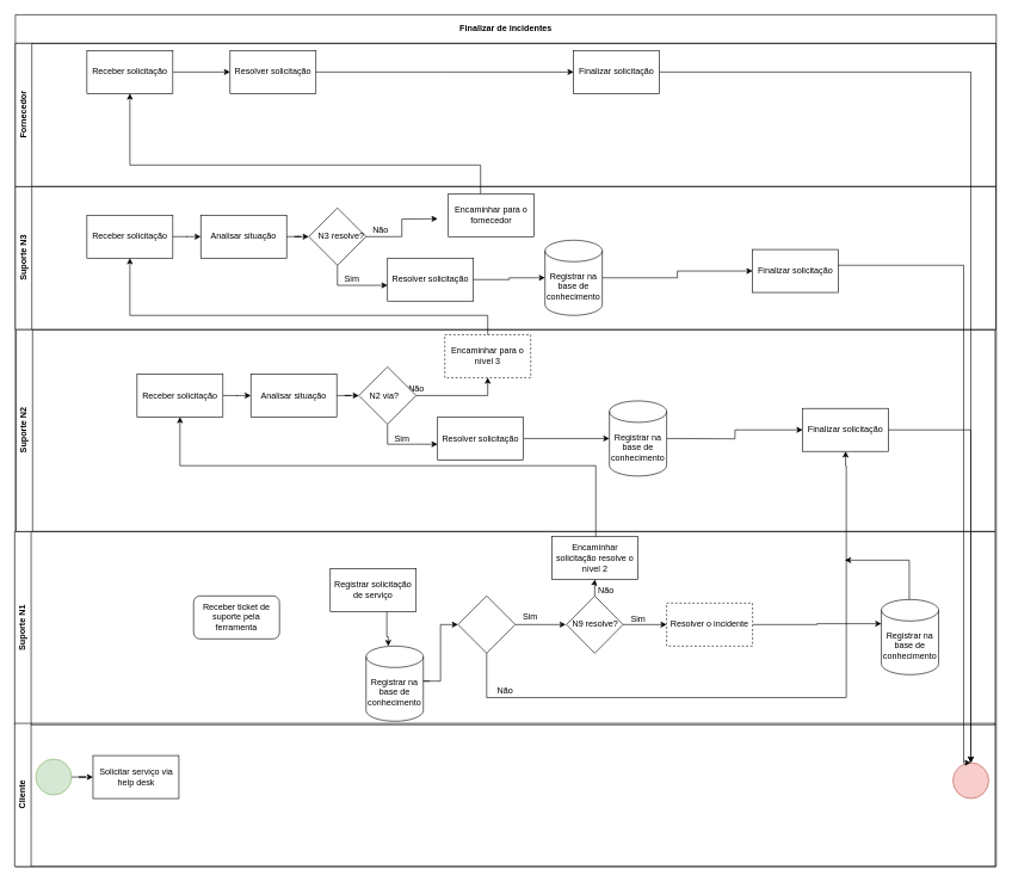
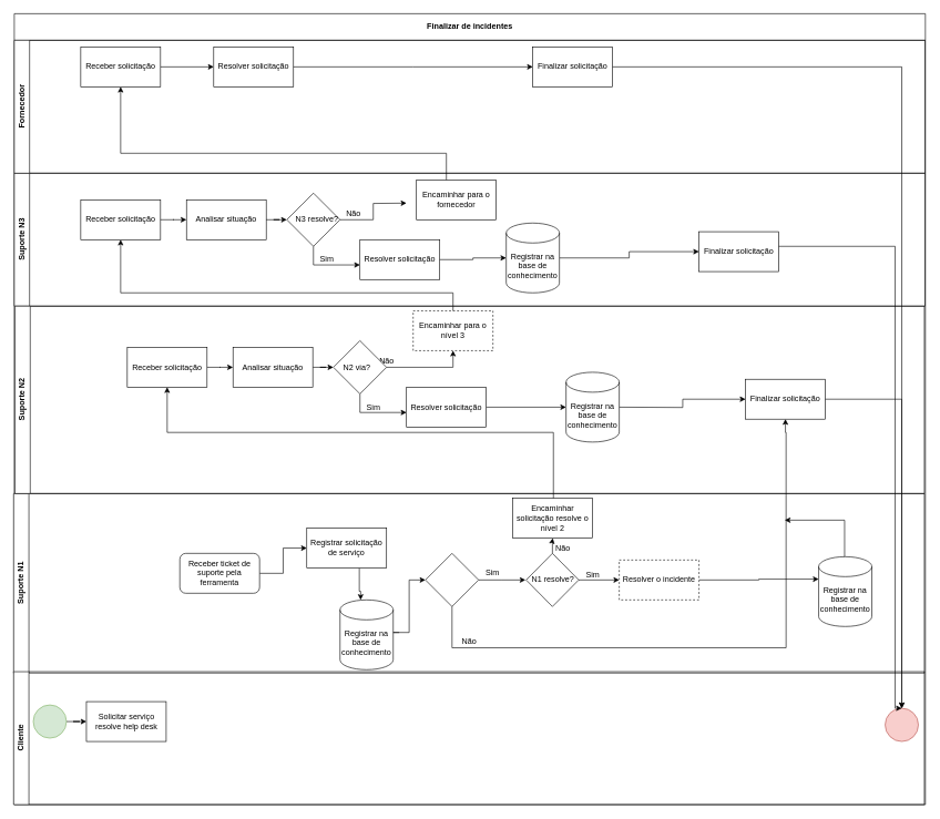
  <mxCell id="0" />
  <mxCell id="1" parent="0" />
  <mxCell id="2" value="Não&lt;br&gt;" style="text;html=1;align=center;verticalAlign=middle;resizable=0;points=[];autosize=1;strokeColor=none;fillColor=none;" parent="1" vertex="1"><mxGeometry x="556" y="528" width="50" height="30" as="geometry" /></mxCell>
  <mxCell id="3" value="Finalizar de incidentes" style="swimlane;whiteSpace=wrap;html=1;startSize=40;" parent="1" vertex="1"><mxGeometry x="21" y="20" width="1370.5" height="1190" as="geometry" /></mxCell>
  <mxCell id="4" value="Suporte N3" style="swimlane;horizontal=0;whiteSpace=wrap;html=1;" parent="3" vertex="1"><mxGeometry y="240" width="1370" height="200" as="geometry" /></mxCell>
  <mxCell id="5" value="Finalizar solicitação" style="rounded=0;whiteSpace=wrap;html=1;" parent="4" vertex="1"><mxGeometry x="1030" y="88" width="120" height="60" as="geometry" /></mxCell>
  <mxCell id="6" value="Receber solicitação" style="rounded=0;whiteSpace=wrap;html=1;" parent="4" vertex="1"><mxGeometry x="100" y="40" width="120" height="60" as="geometry" /></mxCell>
  <mxCell id="7" value="Analisar situação" style="whiteSpace=wrap;html=1;rounded=0;" parent="4" vertex="1"><mxGeometry x="259" y="40" width="120" height="60" as="geometry" /></mxCell>
  <mxCell id="8" value="" style="edgeStyle=orthogonalEdgeStyle;rounded=0;orthogonalLoop=1;jettySize=auto;html=1;" parent="4" source="6" target="7" edge="1"><mxGeometry relative="1" as="geometry" /></mxCell>
  <mxCell id="9" value="" style="edgeStyle=orthogonalEdgeStyle;rounded=0;orthogonalLoop=1;jettySize=auto;html=1;entryX=0.5;entryY=1;entryDx=0;entryDy=0;" parent="4" source="10" edge="1"><mxGeometry relative="1" as="geometry"><mxPoint x="590" y="45" as="targetPoint" /></mxGeometry></mxCell>
  <mxCell id="10" value="" style="rhombus;whiteSpace=wrap;html=1;rounded=0;" parent="4" vertex="1"><mxGeometry x="410" y="30" width="80" height="80" as="geometry" /></mxCell>
  <mxCell id="11" value="" style="edgeStyle=orthogonalEdgeStyle;rounded=0;orthogonalLoop=1;jettySize=auto;html=1;" parent="4" source="7" target="10" edge="1"><mxGeometry relative="1" as="geometry" /></mxCell>
  <mxCell id="12" value="N3 resolve?" style="text;html=1;align=center;verticalAlign=middle;resizable=0;points=[];autosize=1;strokeColor=none;fillColor=none;" parent="4" vertex="1"><mxGeometry x="410" y="55" width="90" height="30" as="geometry" /></mxCell>
  <mxCell id="13" value="Resolver solicitação" style="whiteSpace=wrap;html=1;rounded=0;" parent="4" vertex="1"><mxGeometry x="520" y="100" width="120" height="60" as="geometry" /></mxCell>
  <mxCell id="14" value="" style="edgeStyle=orthogonalEdgeStyle;rounded=0;orthogonalLoop=1;jettySize=auto;html=1;" parent="4" source="10" target="13" edge="1"><mxGeometry relative="1" as="geometry"><Array as="points"><mxPoint x="450" y="138" /></Array></mxGeometry></mxCell>
  <mxCell id="15" value="Sim" style="text;html=1;align=center;verticalAlign=middle;resizable=0;points=[];autosize=1;strokeColor=none;fillColor=none;" parent="4" vertex="1"><mxGeometry x="450" y="115" width="40" height="30" as="geometry" /></mxCell>
  <mxCell id="16" style="edgeStyle=orthogonalEdgeStyle;rounded=0;orthogonalLoop=1;jettySize=auto;html=1;exitX=1;exitY=0.5;exitDx=0;exitDy=0;entryX=0;entryY=0.5;entryDx=0;entryDy=0;exitPerimeter=0;" parent="4" source="20" target="5" edge="1"><mxGeometry relative="1" as="geometry"><mxPoint x="840" y="130" as="sourcePoint" /></mxGeometry></mxCell>
  <mxCell id="17" value="" style="edgeStyle=orthogonalEdgeStyle;rounded=0;orthogonalLoop=1;jettySize=auto;html=1;entryX=0;entryY=0.5;entryDx=0;entryDy=0;entryPerimeter=0;" parent="4" source="13" target="20" edge="1"><mxGeometry relative="1" as="geometry"><mxPoint x="720" y="130" as="targetPoint" /></mxGeometry></mxCell>
  <mxCell id="18" value="Não&lt;br&gt;" style="text;html=1;align=center;verticalAlign=middle;resizable=0;points=[];autosize=1;strokeColor=none;fillColor=none;" parent="4" vertex="1"><mxGeometry x="485" y="46" width="50" height="30" as="geometry" /></mxCell>
  <mxCell id="19" value="Encaminhar para o fornecedor" style="rounded=0;whiteSpace=wrap;html=1;" parent="4" vertex="1"><mxGeometry x="605" y="10" width="120" height="60" as="geometry" /></mxCell>
  <mxCell id="20" value="Registrar na base de conhecimento" style="shape=cylinder3;whiteSpace=wrap;html=1;boundedLbl=1;backgroundOutline=1;size=15;" vertex="1" parent="4"><mxGeometry x="740" y="75" width="80" height="105" as="geometry" /></mxCell>
  <mxCell id="21" value="Fornecedor" style="swimlane;horizontal=0;whiteSpace=wrap;html=1;" parent="3" vertex="1"><mxGeometry y="40" width="1370" height="200" as="geometry" /></mxCell>
  <mxCell id="22" value="" style="edgeStyle=orthogonalEdgeStyle;rounded=0;orthogonalLoop=1;jettySize=auto;html=1;" parent="21" source="23" target="24" edge="1"><mxGeometry relative="1" as="geometry" /></mxCell>
  <mxCell id="23" value="Receber solicitação" style="rounded=0;whiteSpace=wrap;html=1;" parent="21" vertex="1"><mxGeometry x="100" y="10" width="120" height="60" as="geometry" /></mxCell>
  <mxCell id="24" value="Resolver solicitação" style="whiteSpace=wrap;html=1;rounded=0;" parent="21" vertex="1"><mxGeometry x="300" y="10" width="120" height="60" as="geometry" /></mxCell>
  <mxCell id="25" value="Finalizar solicitação" style="rounded=0;whiteSpace=wrap;html=1;" parent="21" vertex="1"><mxGeometry x="780" y="10" width="120" height="60" as="geometry" /></mxCell>
  <mxCell id="26" value="&lt;div style=&quot;text-align: justify;&quot;&gt;Suporte N1&lt;/div&gt;" style="swimlane;horizontal=0;whiteSpace=wrap;html=1;" parent="3" vertex="1"><mxGeometry x="-1" y="722" width="1370" height="270" as="geometry" /></mxCell>
+ <mxCell id="27" value="" style="edgeStyle=orthogonalEdgeStyle;rounded=0;orthogonalLoop=1;jettySize=auto;html=1;" parent="26" source="28" target="30" edge="1"><mxGeometry relative="1" as="geometry" /></mxCell>
  <mxCell id="28" value="Receber ticket de suporte pela ferramenta" style="whiteSpace=wrap;html=1;rounded=1;" parent="26" vertex="1"><mxGeometry x="250" y="90" width="120" height="60" as="geometry" /></mxCell>
  <mxCell id="29" value="" style="edgeStyle=orthogonalEdgeStyle;rounded=0;orthogonalLoop=1;jettySize=auto;html=1;" parent="26" source="30" target="65" edge="1"><mxGeometry relative="1" as="geometry"><mxPoint x="521" y="158" as="targetPoint" /><Array as="points"><mxPoint x="520" y="147" /><mxPoint x="522" y="147" /></Array></mxGeometry></mxCell>
  <mxCell id="30" value="Registrar solicitação de serviço" style="whiteSpace=wrap;html=1;rounded=0;" parent="26" vertex="1"><mxGeometry x="441" y="52" width="120" height="60" as="geometry" /></mxCell>
  <mxCell id="31" value="" style="edgeStyle=orthogonalEdgeStyle;rounded=0;orthogonalLoop=1;jettySize=auto;html=1;entryX=0;entryY=0.5;entryDx=0;entryDy=0;" parent="26" target="33" edge="1"><mxGeometry relative="1" as="geometry"><mxPoint x="580" y="209" as="sourcePoint" /><mxPoint x="649.974" y="139.974" as="targetPoint" /><Array as="points"><mxPoint x="570" y="209" /><mxPoint x="595" y="209" /><mxPoint x="595" y="130" /></Array></mxGeometry></mxCell>
  <mxCell id="32" value="" style="edgeStyle=orthogonalEdgeStyle;rounded=0;orthogonalLoop=1;jettySize=auto;html=1;" parent="26" source="33" edge="1"><mxGeometry relative="1" as="geometry"><mxPoint x="770" y="130" as="targetPoint" /></mxGeometry></mxCell>
  <mxCell id="33" value="" style="rhombus;whiteSpace=wrap;html=1;rounded=0;" parent="26" vertex="1"><mxGeometry x="619.5" y="90" width="80" height="80" as="geometry" /></mxCell>
  <mxCell id="34" value="" style="edgeStyle=orthogonalEdgeStyle;rounded=0;orthogonalLoop=1;jettySize=auto;html=1;" parent="26" source="36" target="38" edge="1"><mxGeometry relative="1" as="geometry" /></mxCell>
  <mxCell id="35" value="" style="edgeStyle=orthogonalEdgeStyle;rounded=0;orthogonalLoop=1;jettySize=auto;html=1;" parent="26" source="36" target="42" edge="1"><mxGeometry relative="1" as="geometry" /></mxCell>
  <mxCell id="36" value="" style="rhombus;whiteSpace=wrap;html=1;" parent="26" vertex="1"><mxGeometry x="771" y="90" width="79" height="80" as="geometry" /></mxCell>
  <mxCell id="37" value="Sim&lt;br&gt;" style="text;html=1;align=center;verticalAlign=middle;resizable=0;points=[];autosize=1;strokeColor=none;fillColor=none;" parent="26" vertex="1"><mxGeometry x="699.5" y="105" width="40" height="30" as="geometry" /></mxCell>
  <mxCell id="38" value="Encaminhar solicitação resolve o nível 2" style="whiteSpace=wrap;html=1;" parent="26" vertex="1"><mxGeometry x="751" y="7" width="120" height="60" as="geometry" /></mxCell>
- <mxCell id="39" value="N9 resolve?" style="text;html=1;align=center;verticalAlign=middle;resizable=0;points=[];autosize=1;strokeColor=none;fillColor=none;" parent="26" vertex="1"><mxGeometry x="766" y="115" width="90" height="30" as="geometry" /></mxCell>
+ <mxCell id="39" value="N1 resolve?" style="text;html=1;align=center;verticalAlign=middle;resizable=0;points=[];autosize=1;strokeColor=none;fillColor=none;" parent="26" vertex="1"><mxGeometry x="766" y="115" width="90" height="30" as="geometry" /></mxCell>
  <mxCell id="40" value="Não&lt;br&gt;" style="text;html=1;align=center;verticalAlign=middle;resizable=0;points=[];autosize=1;strokeColor=none;fillColor=none;" parent="26" vertex="1"><mxGeometry x="801" y="67" width="50" height="30" as="geometry" /></mxCell>
  <mxCell id="41" value="" style="edgeStyle=orthogonalEdgeStyle;rounded=0;orthogonalLoop=1;jettySize=auto;html=1;entryX=0;entryY=0;entryDx=0;entryDy=33.75;entryPerimeter=0;" parent="26" source="42" target="64" edge="1"><mxGeometry relative="1" as="geometry"><mxPoint x="1190" y="130" as="targetPoint" /></mxGeometry></mxCell>
  <mxCell id="42" value="Resolver o incidente" style="whiteSpace=wrap;html=1;dashed=1;" parent="26" vertex="1"><mxGeometry x="911" y="100" width="120" height="60" as="geometry" /></mxCell>
  <mxCell id="43" style="edgeStyle=orthogonalEdgeStyle;rounded=0;orthogonalLoop=1;jettySize=auto;html=1;" parent="26" edge="1"><mxGeometry relative="1" as="geometry"><mxPoint x="1160" y="40" as="targetPoint" /><Array as="points"><mxPoint x="1250" y="40" /></Array><mxPoint x="1250" y="100" as="sourcePoint" /></mxGeometry></mxCell>
  <mxCell id="44" value="Sim&lt;br&gt;" style="text;html=1;align=center;verticalAlign=middle;resizable=0;points=[];autosize=1;strokeColor=none;fillColor=none;" parent="26" vertex="1"><mxGeometry x="851" y="107" width="40" height="30" as="geometry" /></mxCell>
  <mxCell id="45" value="Não&lt;br&gt;" style="text;html=1;align=center;verticalAlign=middle;resizable=0;points=[];autosize=1;strokeColor=none;fillColor=none;" parent="26" vertex="1"><mxGeometry x="660" y="208" width="50" height="30" as="geometry" /></mxCell>
  <mxCell id="46" value="Suporte N2" style="swimlane;horizontal=0;whiteSpace=wrap;html=1;" parent="26" vertex="1"><mxGeometry x="2" y="-282" width="1368" height="282" as="geometry" /></mxCell>
  <mxCell id="47" value="Finalizar solicitação" style="rounded=0;whiteSpace=wrap;html=1;" parent="46" vertex="1"><mxGeometry x="1099" y="110" width="120" height="60" as="geometry" /></mxCell>
  <mxCell id="48" value="" style="edgeStyle=orthogonalEdgeStyle;rounded=0;orthogonalLoop=1;jettySize=auto;html=1;" parent="46" source="49" target="51" edge="1"><mxGeometry relative="1" as="geometry" /></mxCell>
  <mxCell id="49" value="Receber solicitação" style="rounded=0;whiteSpace=wrap;html=1;" parent="46" vertex="1"><mxGeometry x="169" y="62" width="120" height="60" as="geometry" /></mxCell>
  <mxCell id="50" value="" style="edgeStyle=orthogonalEdgeStyle;rounded=0;orthogonalLoop=1;jettySize=auto;html=1;" parent="46" source="51" target="54" edge="1"><mxGeometry relative="1" as="geometry" /></mxCell>
  <mxCell id="51" value="Analisar situação" style="whiteSpace=wrap;html=1;rounded=0;" parent="46" vertex="1"><mxGeometry x="328" y="62" width="120" height="60" as="geometry" /></mxCell>
  <mxCell id="52" value="" style="edgeStyle=orthogonalEdgeStyle;rounded=0;orthogonalLoop=1;jettySize=auto;html=1;" parent="46" source="54" target="57" edge="1"><mxGeometry relative="1" as="geometry"><Array as="points"><mxPoint x="519" y="160" /></Array></mxGeometry></mxCell>
  <mxCell id="53" value="" style="edgeStyle=orthogonalEdgeStyle;rounded=0;orthogonalLoop=1;jettySize=auto;html=1;entryX=0.5;entryY=1;entryDx=0;entryDy=0;" parent="46" source="54" target="59" edge="1"><mxGeometry relative="1" as="geometry"><mxPoint x="599" y="90" as="targetPoint" /></mxGeometry></mxCell>
  <mxCell id="54" value="" style="rhombus;whiteSpace=wrap;html=1;rounded=0;" parent="46" vertex="1"><mxGeometry x="479" y="52" width="80" height="80" as="geometry" /></mxCell>
  <mxCell id="55" value="N2 via?" style="text;html=1;align=center;verticalAlign=middle;resizable=0;points=[];autosize=1;strokeColor=none;fillColor=none;" parent="46" vertex="1"><mxGeometry x="469" y="77" width="90" height="30" as="geometry" /></mxCell>
  <mxCell id="56" value="" style="edgeStyle=orthogonalEdgeStyle;rounded=0;orthogonalLoop=1;jettySize=auto;html=1;entryX=0;entryY=0.5;entryDx=0;entryDy=0;entryPerimeter=0;" parent="46" source="57" target="61" edge="1"><mxGeometry relative="1" as="geometry"><mxPoint x="789" y="152" as="targetPoint" /></mxGeometry></mxCell>
  <mxCell id="57" value="Resolver solicitação" style="whiteSpace=wrap;html=1;rounded=0;" parent="46" vertex="1"><mxGeometry x="589" y="122" width="120" height="60" as="geometry" /></mxCell>
  <mxCell id="58" value="Sim" style="text;html=1;align=center;verticalAlign=middle;resizable=0;points=[];autosize=1;strokeColor=none;fillColor=none;" parent="46" vertex="1"><mxGeometry x="519" y="137" width="40" height="30" as="geometry" /></mxCell>
  <mxCell id="59" value="Encaminhar para o nível 3" style="rounded=0;whiteSpace=wrap;html=1;dashed=1;" parent="46" vertex="1"><mxGeometry x="599" y="7" width="120" height="60" as="geometry" /></mxCell>
  <mxCell id="60" style="edgeStyle=orthogonalEdgeStyle;rounded=0;orthogonalLoop=1;jettySize=auto;html=1;exitX=1;exitY=0.5;exitDx=0;exitDy=0;entryX=0;entryY=0.5;entryDx=0;entryDy=0;" parent="46" target="47" edge="1"><mxGeometry relative="1" as="geometry"><mxPoint x="909" y="152" as="sourcePoint" /></mxGeometry></mxCell>
  <mxCell id="61" value="Registrar na base de conhecimento" style="shape=cylinder3;whiteSpace=wrap;html=1;boundedLbl=1;backgroundOutline=1;size=15;" vertex="1" parent="46"><mxGeometry x="829" y="99.5" width="80" height="105" as="geometry" /></mxCell>
  <mxCell id="62" value="" style="edgeStyle=orthogonalEdgeStyle;rounded=0;orthogonalLoop=1;jettySize=auto;html=1;entryX=0.5;entryY=1;entryDx=0;entryDy=0;exitX=0.5;exitY=1;exitDx=0;exitDy=0;" parent="26" source="33" target="47" edge="1"><mxGeometry relative="1" as="geometry"><mxPoint x="660" y="214.97" as="sourcePoint" /><mxPoint x="1161.5" y="-38.03" as="targetPoint" /><Array as="points"><mxPoint x="660" y="232" /><mxPoint x="1162" y="232" /><mxPoint x="1162" y="-92" /><mxPoint x="1161" y="-92" /></Array></mxGeometry></mxCell>
  <mxCell id="63" style="edgeStyle=orthogonalEdgeStyle;rounded=0;orthogonalLoop=1;jettySize=auto;html=1;entryX=0.5;entryY=1;entryDx=0;entryDy=0;" parent="26" source="38" target="49" edge="1"><mxGeometry relative="1" as="geometry"><Array as="points"><mxPoint x="812" y="-92" /><mxPoint x="231" y="-92" /></Array></mxGeometry></mxCell>
  <mxCell id="64" value="Registrar na base de conhecimento" style="shape=cylinder3;whiteSpace=wrap;html=1;boundedLbl=1;backgroundOutline=1;size=15;" vertex="1" parent="26"><mxGeometry x="1211" y="95" width="80" height="105" as="geometry" /></mxCell>
  <mxCell id="65" value="Registrar na base de conhecimento" style="shape=cylinder3;whiteSpace=wrap;html=1;boundedLbl=1;backgroundOutline=1;size=15;" vertex="1" parent="26"><mxGeometry x="491" y="160" width="80" height="105" as="geometry" /></mxCell>
  <mxCell id="66" value="Cliente" style="swimlane;horizontal=0;whiteSpace=wrap;html=1;" parent="3" vertex="1"><mxGeometry x="-1" y="990" width="1370" height="200" as="geometry" /></mxCell>
  <mxCell id="67" value="" style="edgeStyle=orthogonalEdgeStyle;rounded=0;orthogonalLoop=1;jettySize=auto;html=1;" parent="66" source="68" target="69" edge="1"><mxGeometry relative="1" as="geometry" /></mxCell>
  <mxCell id="68" value="" style="ellipse;whiteSpace=wrap;html=1;aspect=fixed;fillColor=#d5e8d4;strokeColor=#82b366;" parent="66" vertex="1"><mxGeometry x="29.5" y="50" width="50" height="50" as="geometry" /></mxCell>
- <mxCell id="69" value="Solicitar serviço via help desk" style="rounded=0;whiteSpace=wrap;html=1;" parent="66" vertex="1"><mxGeometry x="109.5" y="45" width="120" height="60" as="geometry" /></mxCell>
+ <mxCell id="69" value="Solicitar serviço resolve help desk" style="rounded=0;whiteSpace=wrap;html=1;" parent="66" vertex="1"><mxGeometry x="109.5" y="45" width="120" height="60" as="geometry" /></mxCell>
  <mxCell id="70" value="" style="ellipse;whiteSpace=wrap;html=1;aspect=fixed;fillColor=#f8cecc;strokeColor=#b85450;" parent="66" vertex="1"><mxGeometry x="1311" y="55" width="50" height="50" as="geometry" /></mxCell>
  <mxCell id="71" style="edgeStyle=orthogonalEdgeStyle;rounded=0;orthogonalLoop=1;jettySize=auto;html=1;" parent="3" source="59" target="6" edge="1"><mxGeometry relative="1" as="geometry"><Array as="points"><mxPoint x="660" y="420" /><mxPoint x="160" y="420" /></Array></mxGeometry></mxCell>
  <mxCell id="72" style="edgeStyle=orthogonalEdgeStyle;rounded=0;orthogonalLoop=1;jettySize=auto;html=1;entryX=0.5;entryY=1;entryDx=0;entryDy=0;" parent="3" source="19" target="23" edge="1"><mxGeometry relative="1" as="geometry"><Array as="points"><mxPoint x="650" y="210" /><mxPoint x="160" y="210" /></Array></mxGeometry></mxCell>
  <mxCell id="73" value="" style="edgeStyle=orthogonalEdgeStyle;rounded=0;orthogonalLoop=1;jettySize=auto;html=1;" parent="3" source="24" edge="1"><mxGeometry relative="1" as="geometry"><mxPoint x="780" y="80" as="targetPoint" /></mxGeometry></mxCell>
  <mxCell id="74" value="" style="edgeStyle=orthogonalEdgeStyle;rounded=0;orthogonalLoop=1;jettySize=auto;html=1;" parent="3" source="47" target="70" edge="1"><mxGeometry relative="1" as="geometry" /></mxCell>
  <mxCell id="75" style="edgeStyle=orthogonalEdgeStyle;rounded=0;orthogonalLoop=1;jettySize=auto;html=1;entryX=0.5;entryY=0;entryDx=0;entryDy=0;" parent="3" source="25" target="70" edge="1"><mxGeometry relative="1" as="geometry" /></mxCell>
  <mxCell id="76" style="edgeStyle=orthogonalEdgeStyle;rounded=0;orthogonalLoop=1;jettySize=auto;html=1;entryX=0.5;entryY=0;entryDx=0;entryDy=0;" parent="3" source="5" target="70" edge="1"><mxGeometry relative="1" as="geometry"><mxPoint x="1310.0" y="580" as="targetPoint" /><Array as="points"><mxPoint x="1325" y="350" /></Array></mxGeometry></mxCell>
